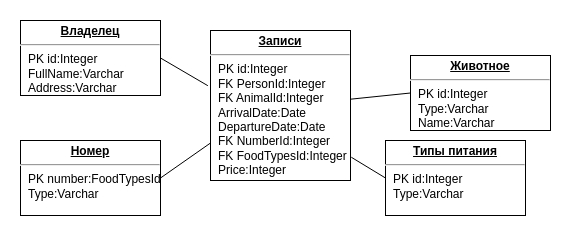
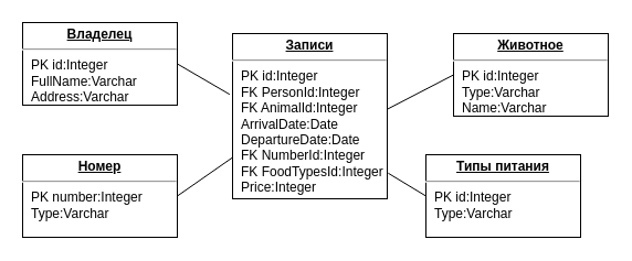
  <mxCell id="0" />
  <mxCell id="1" parent="0" />
- <mxCell id="2" value="&lt;p style=&quot;margin: 0px ; margin-top: 4px ; text-align: center ; text-decoration: underline&quot;&gt;&lt;b&gt;Животное&lt;/b&gt;&lt;/p&gt;&lt;hr&gt;&lt;p style=&quot;margin: 0px ; margin-left: 8px&quot;&gt;PK id:Integer&lt;br&gt;Type:Varchar&lt;br&gt;Name:Varchar&lt;/p&gt;&lt;p style=&quot;margin: 0px ; margin-left: 8px&quot;&gt;&lt;br&gt;&lt;/p&gt;" style="verticalAlign=top;align=left;overflow=fill;fontSize=12;fontFamily=Helvetica;html=1;rounded=0;shadow=0;comic=0;labelBackgroundColor=none;strokeWidth=1" parent="1" vertex="1"><mxGeometry x="410" y="55" width="140" height="75" as="geometry" /></mxCell>
- <mxCell id="3" value="&lt;p style=&quot;margin: 0px ; margin-top: 4px ; text-align: center ; text-decoration: underline&quot;&gt;&lt;b&gt;Номер&lt;/b&gt;&lt;/p&gt;&lt;hr&gt;&lt;p style=&quot;margin: 0px ; margin-left: 8px&quot;&gt;PK number:FoodTypesId&lt;br&gt;Type:Varchar&lt;br&gt;&lt;/p&gt;&lt;p style=&quot;margin: 0px ; margin-left: 8px&quot;&gt;&lt;br&gt;&lt;/p&gt;" style="verticalAlign=top;align=left;overflow=fill;fontSize=12;fontFamily=Helvetica;html=1;rounded=0;shadow=0;comic=0;labelBackgroundColor=none;strokeWidth=1" vertex="1" parent="1"><mxGeometry x="20" y="140" width="140" height="75" as="geometry" /></mxCell>
+ <mxCell id="2" value="&lt;p style=&quot;margin: 0px ; margin-top: 4px ; text-align: center ; text-decoration: underline&quot;&gt;&lt;b&gt;Животное&lt;/b&gt;&lt;/p&gt;&lt;hr&gt;&lt;p style=&quot;margin: 0px ; margin-left: 8px&quot;&gt;PK id:Integer&lt;br&gt;Type:Varchar&lt;br&gt;Name:Varchar&lt;/p&gt;&lt;p style=&quot;margin: 0px ; margin-left: 8px&quot;&gt;&lt;br&gt;&lt;/p&gt;" style="verticalAlign=top;align=left;overflow=fill;fontSize=12;fontFamily=Helvetica;html=1;rounded=0;shadow=0;comic=0;labelBackgroundColor=none;strokeWidth=1" parent="1" vertex="1"><mxGeometry x="410" y="30" width="140" height="75" as="geometry" /></mxCell>
+ <mxCell id="3" value="&lt;p style=&quot;margin: 0px ; margin-top: 4px ; text-align: center ; text-decoration: underline&quot;&gt;&lt;b&gt;Номер&lt;/b&gt;&lt;/p&gt;&lt;hr&gt;&lt;p style=&quot;margin: 0px ; margin-left: 8px&quot;&gt;PK number:Integer&lt;br&gt;Type:Varchar&lt;br&gt;&lt;/p&gt;&lt;p style=&quot;margin: 0px ; margin-left: 8px&quot;&gt;&lt;br&gt;&lt;/p&gt;" style="verticalAlign=top;align=left;overflow=fill;fontSize=12;fontFamily=Helvetica;html=1;rounded=0;shadow=0;comic=0;labelBackgroundColor=none;strokeWidth=1" vertex="1" parent="1"><mxGeometry x="20" y="140" width="140" height="75" as="geometry" /></mxCell>
  <mxCell id="4" value="&lt;p style=&quot;margin: 0px ; margin-top: 4px ; text-align: center ; text-decoration: underline&quot;&gt;&lt;b&gt;Владелец&lt;/b&gt;&lt;/p&gt;&lt;hr&gt;&lt;p style=&quot;margin: 0px ; margin-left: 8px&quot;&gt;PK id:Integer&lt;br&gt;FullName:Varchar&lt;br&gt;Address:Varchar&lt;/p&gt;&lt;p style=&quot;margin: 0px ; margin-left: 8px&quot;&gt;&lt;br&gt;&lt;/p&gt;" style="verticalAlign=top;align=left;overflow=fill;fontSize=12;fontFamily=Helvetica;html=1;rounded=0;shadow=0;comic=0;labelBackgroundColor=none;strokeWidth=1" vertex="1" parent="1"><mxGeometry x="20" y="20" width="140" height="75" as="geometry" /></mxCell>
  <mxCell id="5" value="&lt;p style=&quot;margin: 0px ; margin-top: 4px ; text-align: center ; text-decoration: underline&quot;&gt;&lt;b&gt;Типы питания&lt;/b&gt;&lt;/p&gt;&lt;hr&gt;&lt;p style=&quot;margin: 0px ; margin-left: 8px&quot;&gt;PK id:Integer&lt;br&gt;Type:Varchar&lt;/p&gt;&lt;p style=&quot;margin: 0px ; margin-left: 8px&quot;&gt;&lt;br&gt;&lt;/p&gt;" style="verticalAlign=top;align=left;overflow=fill;fontSize=12;fontFamily=Helvetica;html=1;rounded=0;shadow=0;comic=0;labelBackgroundColor=none;strokeWidth=1" vertex="1" parent="1"><mxGeometry x="385" y="140" width="140" height="75" as="geometry" /></mxCell>
  <mxCell id="6" value="&lt;p style=&quot;margin: 0px ; margin-top: 4px ; text-align: center ; text-decoration: underline&quot;&gt;&lt;b&gt;Записи&lt;/b&gt;&lt;/p&gt;&lt;hr&gt;&lt;p style=&quot;margin: 0px ; margin-left: 8px&quot;&gt;PK id:Integer&lt;br&gt;&lt;/p&gt;&lt;p style=&quot;margin: 0px ; margin-left: 8px&quot;&gt;FK PersonId:Integer&lt;/p&gt;&lt;p style=&quot;margin: 0px ; margin-left: 8px&quot;&gt;FK AnimalId:Integer&lt;/p&gt;&lt;p style=&quot;margin: 0px ; margin-left: 8px&quot;&gt;ArrivalDate:Date&lt;/p&gt;&lt;p style=&quot;margin: 0px ; margin-left: 8px&quot;&gt;DepartureDate:Date&lt;/p&gt;&lt;p style=&quot;margin: 0px ; margin-left: 8px&quot;&gt;FK NumberId:Integer&lt;/p&gt;&lt;p style=&quot;margin: 0px ; margin-left: 8px&quot;&gt;FK FoodTypesId:Integer&lt;/p&gt;&lt;p style=&quot;margin: 0px ; margin-left: 8px&quot;&gt;Price:Integer&lt;/p&gt;&lt;p style=&quot;margin: 0px ; margin-left: 8px&quot;&gt;&lt;br&gt;&lt;/p&gt;&lt;p style=&quot;margin: 0px ; margin-left: 8px&quot;&gt;&lt;br&gt;&lt;/p&gt;" style="verticalAlign=top;align=left;overflow=fill;fontSize=12;fontFamily=Helvetica;html=1;rounded=0;shadow=0;comic=0;labelBackgroundColor=none;strokeWidth=1" vertex="1" parent="1"><mxGeometry x="210" y="30" width="140" height="150" as="geometry" /></mxCell>
  <mxCell id="7" value="" style="endArrow=none;html=1;rounded=0;entryX=0;entryY=0.5;entryDx=0;entryDy=0;exitX=1.006;exitY=0.845;exitDx=0;exitDy=0;exitPerimeter=0;" edge="1" parent="1" source="6" target="5"><mxGeometry width="50" height="50" relative="1" as="geometry"><mxPoint x="370" y="150" as="sourcePoint" /><mxPoint x="400" y="120" as="targetPoint" /></mxGeometry></mxCell>
  <mxCell id="8" value="" style="endArrow=none;html=1;rounded=0;exitX=1;exitY=0.5;exitDx=0;exitDy=0;entryX=0;entryY=0.75;entryDx=0;entryDy=0;" edge="1" parent="1" source="3" target="6"><mxGeometry width="50" height="50" relative="1" as="geometry"><mxPoint x="140" y="150" as="sourcePoint" /><mxPoint x="190" y="100" as="targetPoint" /></mxGeometry></mxCell>
  <mxCell id="9" value="" style="endArrow=none;html=1;rounded=0;entryX=-0.019;entryY=0.368;entryDx=0;entryDy=0;entryPerimeter=0;exitX=1;exitY=0.5;exitDx=0;exitDy=0;" edge="1" parent="1" source="4" target="6"><mxGeometry width="50" height="50" relative="1" as="geometry"><mxPoint x="140" y="150" as="sourcePoint" /><mxPoint x="190" y="100" as="targetPoint" /></mxGeometry></mxCell>
  <mxCell id="10" value="" style="endArrow=none;html=1;rounded=0;entryX=0;entryY=0.5;entryDx=0;entryDy=0;exitX=1;exitY=0.458;exitDx=0;exitDy=0;exitPerimeter=0;" edge="1" parent="1" source="6" target="2"><mxGeometry width="50" height="50" relative="1" as="geometry"><mxPoint x="290" y="150" as="sourcePoint" /><mxPoint x="340" y="100" as="targetPoint" /></mxGeometry></mxCell>
